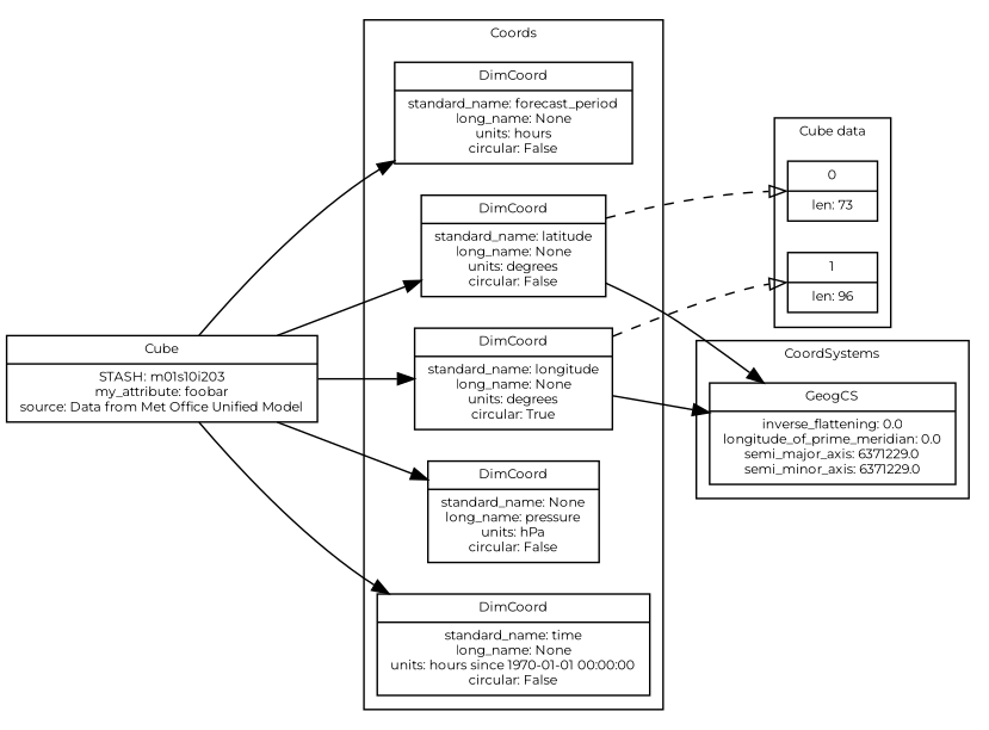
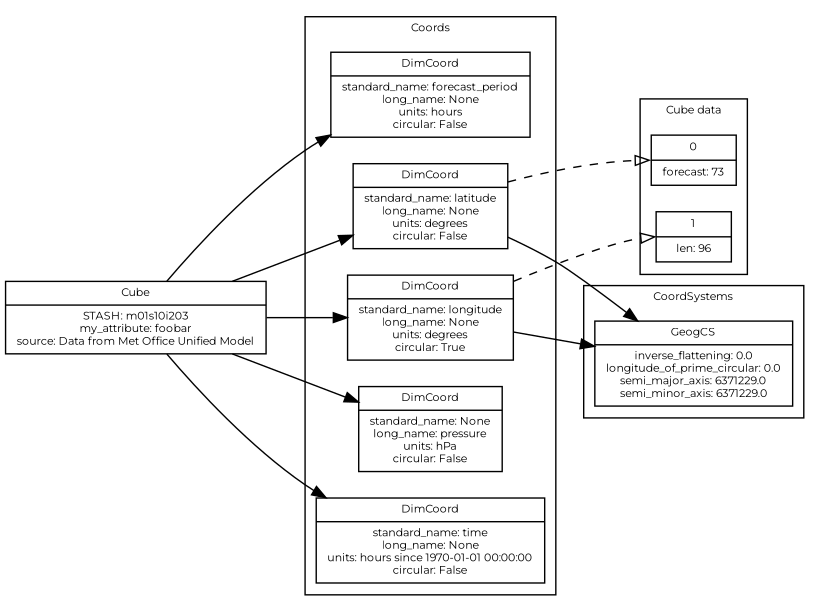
  digraph {
    fontname=Montserrat
    fontsize=8
    rankdir=LR
    node [fontname=Montserrat fontsize=8 shape=record]
    edge [arrowhead=normal fontname=Montserrat]
-   n1 [label="0|len: 73"]
+   n1 [label="0|forecast: 73"]
    n2 [label="1|len: 96"]
    n3 [label="DimCoord|standard_name: forecast_period\nlong_name: None\nunits: hours\ncircular: False"]
    n4 [label="DimCoord|standard_name: latitude\nlong_name: None\nunits: degrees\ncircular: False"]
    n5 [label="DimCoord|standard_name: longitude\nlong_name: None\nunits: degrees\ncircular: True"]
    n6 [label="DimCoord|standard_name: None\nlong_name: pressure\nunits: hPa\ncircular: False"]
    n7 [label="DimCoord|standard_name: time\nlong_name: None\nunits: hours since 1970-01-01 00:00:00\ncircular: False"]
-   n8 [label="GeogCS|inverse_flattening: 0.0\nlongitude_of_prime_meridian: 0.0\nsemi_major_axis: 6371229.0\nsemi_minor_axis: 6371229.0"]
+   n8 [label="GeogCS|inverse_flattening: 0.0\nlongitude_of_prime_circular: 0.0\nsemi_major_axis: 6371229.0\nsemi_minor_axis: 6371229.0"]
    n9 [label="Cube|STASH: m01s10i203\nmy_attribute: foobar\nsource: Data from Met Office Unified Model"]
    subgraph cluster_1 {
      label="Cube data"
      n1
      n2
    }
    subgraph cluster_2 {
      label=Coords
      n3
      n4
      n5
      n6
      n7
    }
    subgraph cluster_3 {
      label=CoordSystems
      n8
    }
    n4 -> n1 [arrowhead=onormal headport=w style=dashed]
    n4 -> n8
    n5 -> n2 [arrowhead=onormal headport=w style=dashed]
    n5 -> n8
    n9 -> n3
    n9 -> n4
    n9 -> n5
    n9 -> n6
    n9 -> n7
  }
